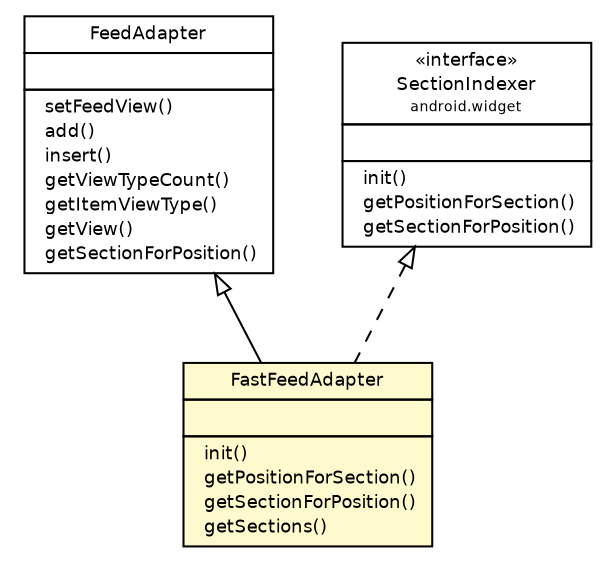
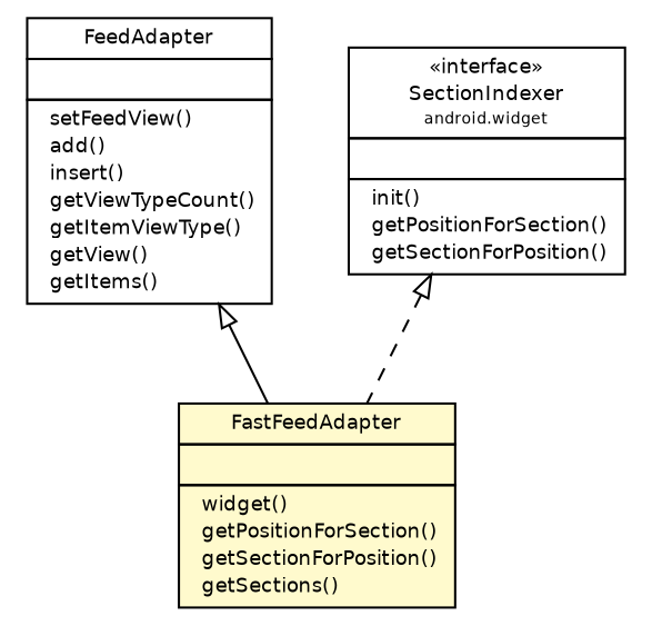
  digraph {
    nodesep=0.25
    ranksep=0.5
    node [fontcolor=black fontname=Helvetica fontsize=9.0 shape=plaintext]
    edge [arrowtail=empty dir=back fontname=Helvetica fontsize=10 headport=p labelfontname=Helvetica labelfontsize=10 tailport=p]
-   n1 [label=<<table title="com.heyzap.internal.FeedAdapter" border="0" cellborder="1" cellspacing="0" cellpadding="2" port="p" href="./FeedAdapter.html"> 		<tr><td><table border="0" cellspacing="0" cellpadding="1"> <tr><td align="center" balign="center"> FeedAdapter </td></tr> 		</table></td></tr> 		<tr><td><table border="0" cellspacing="0" cellpadding="1"> <tr><td align="left" balign="left">  </td></tr> 		</table></td></tr> 		<tr><td><table border="0" cellspacing="0" cellpadding="1"> <tr><td align="left" balign="left">  setFeedView() </td></tr> <tr><td align="left" balign="left">  add() </td></tr> <tr><td align="left" balign="left">  insert() </td></tr> <tr><td align="left" balign="left">  getViewTypeCount() </td></tr> <tr><td align="left" balign="left">  getItemViewType() </td></tr> <tr><td align="left" balign="left">  getView() </td></tr> <tr><td align="left" balign="left">  getSectionForPosition() </td></tr> 		</table></td></tr> 		</table>>]
-   n2 [label=<<table title="com.heyzap.internal.FastFeedAdapter" border="0" cellborder="1" cellspacing="0" cellpadding="2" port="p" bgcolor="lemonChiffon" href="./FastFeedAdapter.html"> 		<tr><td><table border="0" cellspacing="0" cellpadding="1"> <tr><td align="center" balign="center"> FastFeedAdapter </td></tr> 		</table></td></tr> 		<tr><td><table border="0" cellspacing="0" cellpadding="1"> <tr><td align="left" balign="left">  </td></tr> 		</table></td></tr> 		<tr><td><table border="0" cellspacing="0" cellpadding="1"> <tr><td align="left" balign="left">  init() </td></tr> <tr><td align="left" balign="left">  getPositionForSection() </td></tr> <tr><td align="left" balign="left">  getSectionForPosition() </td></tr> <tr><td align="left" balign="left">  getSections() </td></tr> 		</table></td></tr> 		</table>>]
+   n1 [label=<<table title="com.heyzap.internal.FeedAdapter" border="0" cellborder="1" cellspacing="0" cellpadding="2" port="p" href="./FeedAdapter.html"> 		<tr><td><table border="0" cellspacing="0" cellpadding="1"> <tr><td align="center" balign="center"> FeedAdapter </td></tr> 		</table></td></tr> 		<tr><td><table border="0" cellspacing="0" cellpadding="1"> <tr><td align="left" balign="left">  </td></tr> 		</table></td></tr> 		<tr><td><table border="0" cellspacing="0" cellpadding="1"> <tr><td align="left" balign="left">  setFeedView() </td></tr> <tr><td align="left" balign="left">  add() </td></tr> <tr><td align="left" balign="left">  insert() </td></tr> <tr><td align="left" balign="left">  getViewTypeCount() </td></tr> <tr><td align="left" balign="left">  getItemViewType() </td></tr> <tr><td align="left" balign="left">  getView() </td></tr> <tr><td align="left" balign="left">  getItems() </td></tr> 		</table></td></tr> 		</table>>]
+   n2 [label=<<table title="com.heyzap.internal.FastFeedAdapter" border="0" cellborder="1" cellspacing="0" cellpadding="2" port="p" bgcolor="lemonChiffon" href="./FastFeedAdapter.html"> 		<tr><td><table border="0" cellspacing="0" cellpadding="1"> <tr><td align="center" balign="center"> FastFeedAdapter </td></tr> 		</table></td></tr> 		<tr><td><table border="0" cellspacing="0" cellpadding="1"> <tr><td align="left" balign="left">  </td></tr> 		</table></td></tr> 		<tr><td><table border="0" cellspacing="0" cellpadding="1"> <tr><td align="left" balign="left">  widget() </td></tr> <tr><td align="left" balign="left">  getPositionForSection() </td></tr> <tr><td align="left" balign="left">  getSectionForPosition() </td></tr> <tr><td align="left" balign="left">  getSections() </td></tr> 		</table></td></tr> 		</table>>]
    n3 [label=<<table title="android.widget.SectionIndexer" border="0" cellborder="1" cellspacing="0" cellpadding="2" port="p" href="http://java.sun.com/j2se/1.4.2/docs/api/android/widget/SectionIndexer.html"> 		<tr><td><table border="0" cellspacing="0" cellpadding="1"> <tr><td align="center" balign="center"> &#171;interface&#187; </td></tr> <tr><td align="center" balign="center"> SectionIndexer </td></tr> <tr><td align="center" balign="center"><font point-size="7.0"> android.widget </font></td></tr> 		</table></td></tr> 		<tr><td><table border="0" cellspacing="0" cellpadding="1"> <tr><td align="left" balign="left">  </td></tr> 		</table></td></tr> 		<tr><td><table border="0" cellspacing="0" cellpadding="1"> <tr><td align="left" balign="left">  init() </td></tr> <tr><td align="left" balign="left">  getPositionForSection() </td></tr> <tr><td align="left" balign="left">  getSectionForPosition() </td></tr> 		</table></td></tr> 		</table>>]
    n1 -> n2
    n3 -> n2 [style=dashed]
  }
